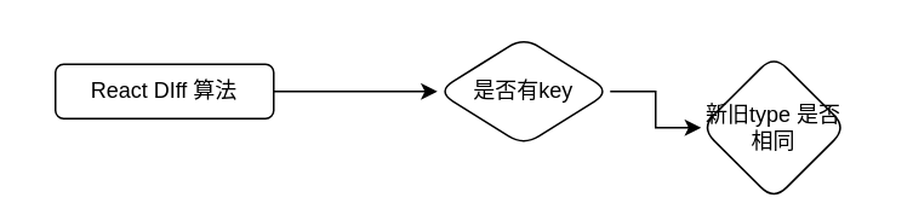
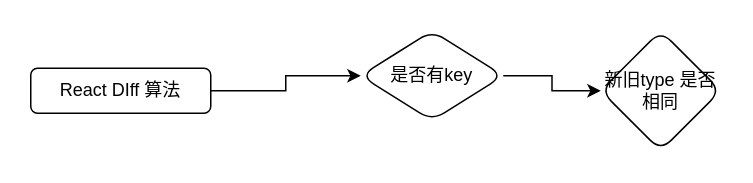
  <mxCell id="0" />
  <mxCell id="1" parent="0" />
  <mxCell id="2" value="" style="edgeStyle=orthogonalEdgeStyle;rounded=0;orthogonalLoop=1;jettySize=auto;html=1;" parent="1" source="3" target="5" edge="1"><mxGeometry relative="1" as="geometry" /></mxCell>
- <mxCell id="3" value="React DIff 算法" style="rounded=1;whiteSpace=wrap;html=1;" parent="1" vertex="1"><mxGeometry x="30" y="35" width="120" height="30" as="geometry" /></mxCell>
+ <mxCell id="3" value="React DIff 算法" style="rounded=1;whiteSpace=wrap;html=1;" parent="1" vertex="1"><mxGeometry x="20" y="45" width="120" height="30" as="geometry" /></mxCell>
  <mxCell id="4" value="" style="edgeStyle=orthogonalEdgeStyle;rounded=0;orthogonalLoop=1;jettySize=auto;html=1;" edge="1" parent="1" source="5" target="6"><mxGeometry relative="1" as="geometry" /></mxCell>
  <mxCell id="5" value="是否有key" style="rhombus;whiteSpace=wrap;html=1;rounded=1;" parent="1" vertex="1"><mxGeometry x="240" y="20" width="95" height="60" as="geometry" /></mxCell>
- <mxCell id="6" value="新旧type 是否相同" style="rhombus;whiteSpace=wrap;html=1;rounded=1;" vertex="1" parent="1"><mxGeometry x="385" y="30" width="80" height="80" as="geometry" /></mxCell>
+ <mxCell id="6" value="新旧type 是否相同" style="rhombus;whiteSpace=wrap;html=1;rounded=1;" vertex="1" parent="1"><mxGeometry x="400" y="20" width="80" height="80" as="geometry" /></mxCell>
